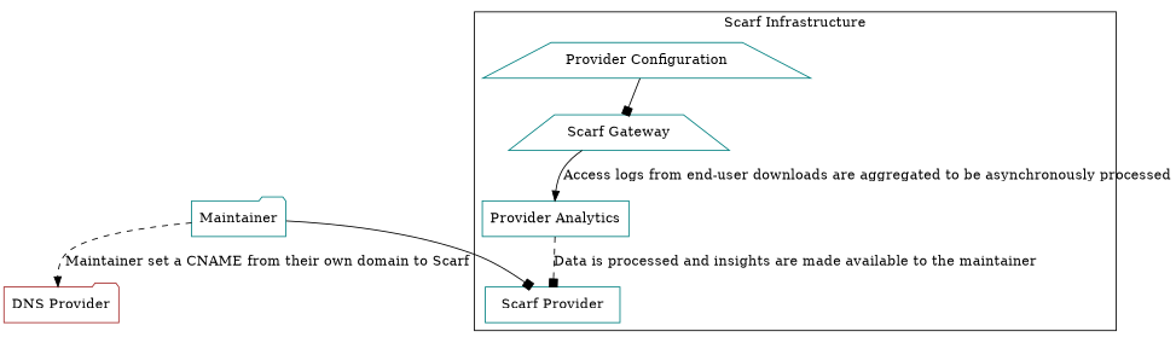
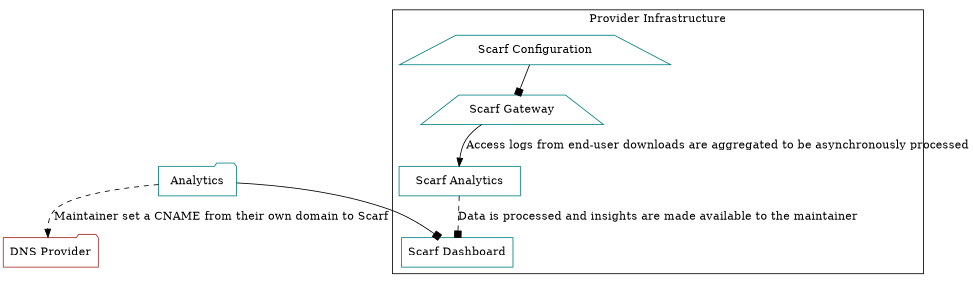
  digraph {
    node [color=teal shape=folder]
    edge [arrowhead=box]
-   Maintainer
-   "Scarf Dashboard" [shape=box label="Scarf Provider"]
+   Maintainer [label=Analytics]
+   "Scarf Dashboard" [shape=box]
    "DNS Provider" [color=brown]
-   "Scarf Analytics" [shape=box label="Provider Analytics"]
-   "Scarf Configuration" [shape=trapezium label="Provider Configuration"]
+   "Scarf Analytics" [shape=box]
+   "Scarf Configuration" [shape=trapezium]
    "Scarf Gateway" [shape=trapezium]
    subgraph sub_1 {
      Maintainer
      "Scarf Dashboard"
      "DNS Provider"
      "Scarf Analytics"
    }
    subgraph cluster_2 {
-     label="Scarf Infrastructure"
+     label="Provider Infrastructure"
      "Scarf Dashboard"
      "Scarf Analytics"
      "Scarf Configuration"
      "Scarf Gateway"
    }
    Maintainer -> "Scarf Dashboard"
    Maintainer -> "DNS Provider" [arrowhead=normal label="Maintainer set a CNAME from their own domain to Scarf" style=dashed]
    "Scarf Analytics" -> "Scarf Dashboard" [label="Data is processed and insights are made available to the maintainer" style=dashed]
    "Scarf Configuration" -> "Scarf Gateway"
    "Scarf Gateway" -> "Scarf Analytics" [arrowhead=normal label="Access logs from end-user downloads are aggregated to be asynchronously processed"]
  }
